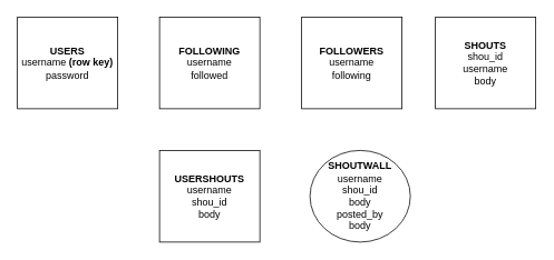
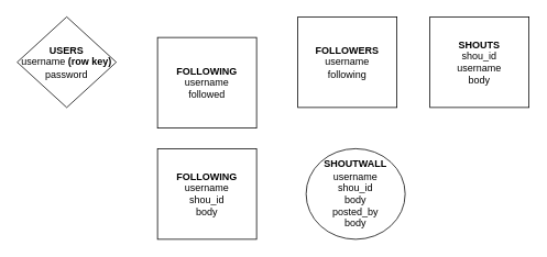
  <mxCell id="0" />
  <mxCell id="1" parent="0" />
- <mxCell id="2" value="&lt;b&gt;USERS&lt;br&gt;&lt;/b&gt;username &lt;b&gt;(row key)&lt;/b&gt;&lt;br&gt;password" style="rounded=0;whiteSpace=wrap;html=1;" vertex="1" parent="1"><mxGeometry x="20" y="20" width="120" height="110" as="geometry" /></mxCell>
- <mxCell id="3" value="&lt;b&gt;FOLLOWING&lt;/b&gt;&lt;br&gt;username&lt;br&gt;followed" style="rounded=0;whiteSpace=wrap;html=1;" vertex="1" parent="1"><mxGeometry x="190" y="20" width="120" height="110" as="geometry" /></mxCell>
+ <mxCell id="2" value="&lt;b&gt;USERS&lt;br&gt;&lt;/b&gt;username &lt;b&gt;(row key)&lt;/b&gt;&lt;br&gt;password" style="rhombus;whiteSpace=wrap;html=1;" vertex="1" parent="1"><mxGeometry x="20" y="20" width="120" height="110" as="geometry" /></mxCell>
+ <mxCell id="3" value="&lt;b&gt;FOLLOWING&lt;/b&gt;&lt;br&gt;username&lt;br&gt;followed" style="rounded=0;whiteSpace=wrap;html=1;" vertex="1" parent="1"><mxGeometry x="190" y="45" width="120" height="110" as="geometry" /></mxCell>
  <mxCell id="4" value="&lt;b&gt;FOLLOWERS&lt;/b&gt;&lt;br&gt;username&lt;br&gt;following" style="rounded=0;whiteSpace=wrap;html=1;" vertex="1" parent="1"><mxGeometry x="360" y="20" width="120" height="110" as="geometry" /></mxCell>
  <mxCell id="5" value="&lt;b&gt;SHOUTS&lt;br&gt;&lt;/b&gt;shou_id&lt;br&gt;username&lt;br&gt;body" style="rounded=0;whiteSpace=wrap;html=1;" vertex="1" parent="1"><mxGeometry x="520" y="20" width="120" height="110" as="geometry" /></mxCell>
- <mxCell id="6" value="&lt;b&gt;USERSHOUTS&lt;/b&gt;&lt;br&gt;username&lt;br&gt;shou_id&lt;br&gt;body" style="rounded=0;whiteSpace=wrap;html=1;" vertex="1" parent="1"><mxGeometry x="190" y="180" width="120" height="110" as="geometry" /></mxCell>
+ <mxCell id="6" value="&lt;b&gt;FOLLOWING&lt;/b&gt;&lt;br&gt;username&lt;br&gt;shou_id&lt;br&gt;body" style="rounded=0;whiteSpace=wrap;html=1;" vertex="1" parent="1"><mxGeometry x="190" y="180" width="120" height="110" as="geometry" /></mxCell>
  <mxCell id="7" value="&lt;b&gt;SHOUTWALL&lt;/b&gt;&lt;br&gt;username&lt;br&gt;shou_id&lt;br&gt;body&lt;br&gt;posted_by&lt;br&gt;body" style="ellipse;whiteSpace=wrap;html=1;" vertex="1" parent="1"><mxGeometry x="370" y="180" width="120" height="110" as="geometry" /></mxCell>
